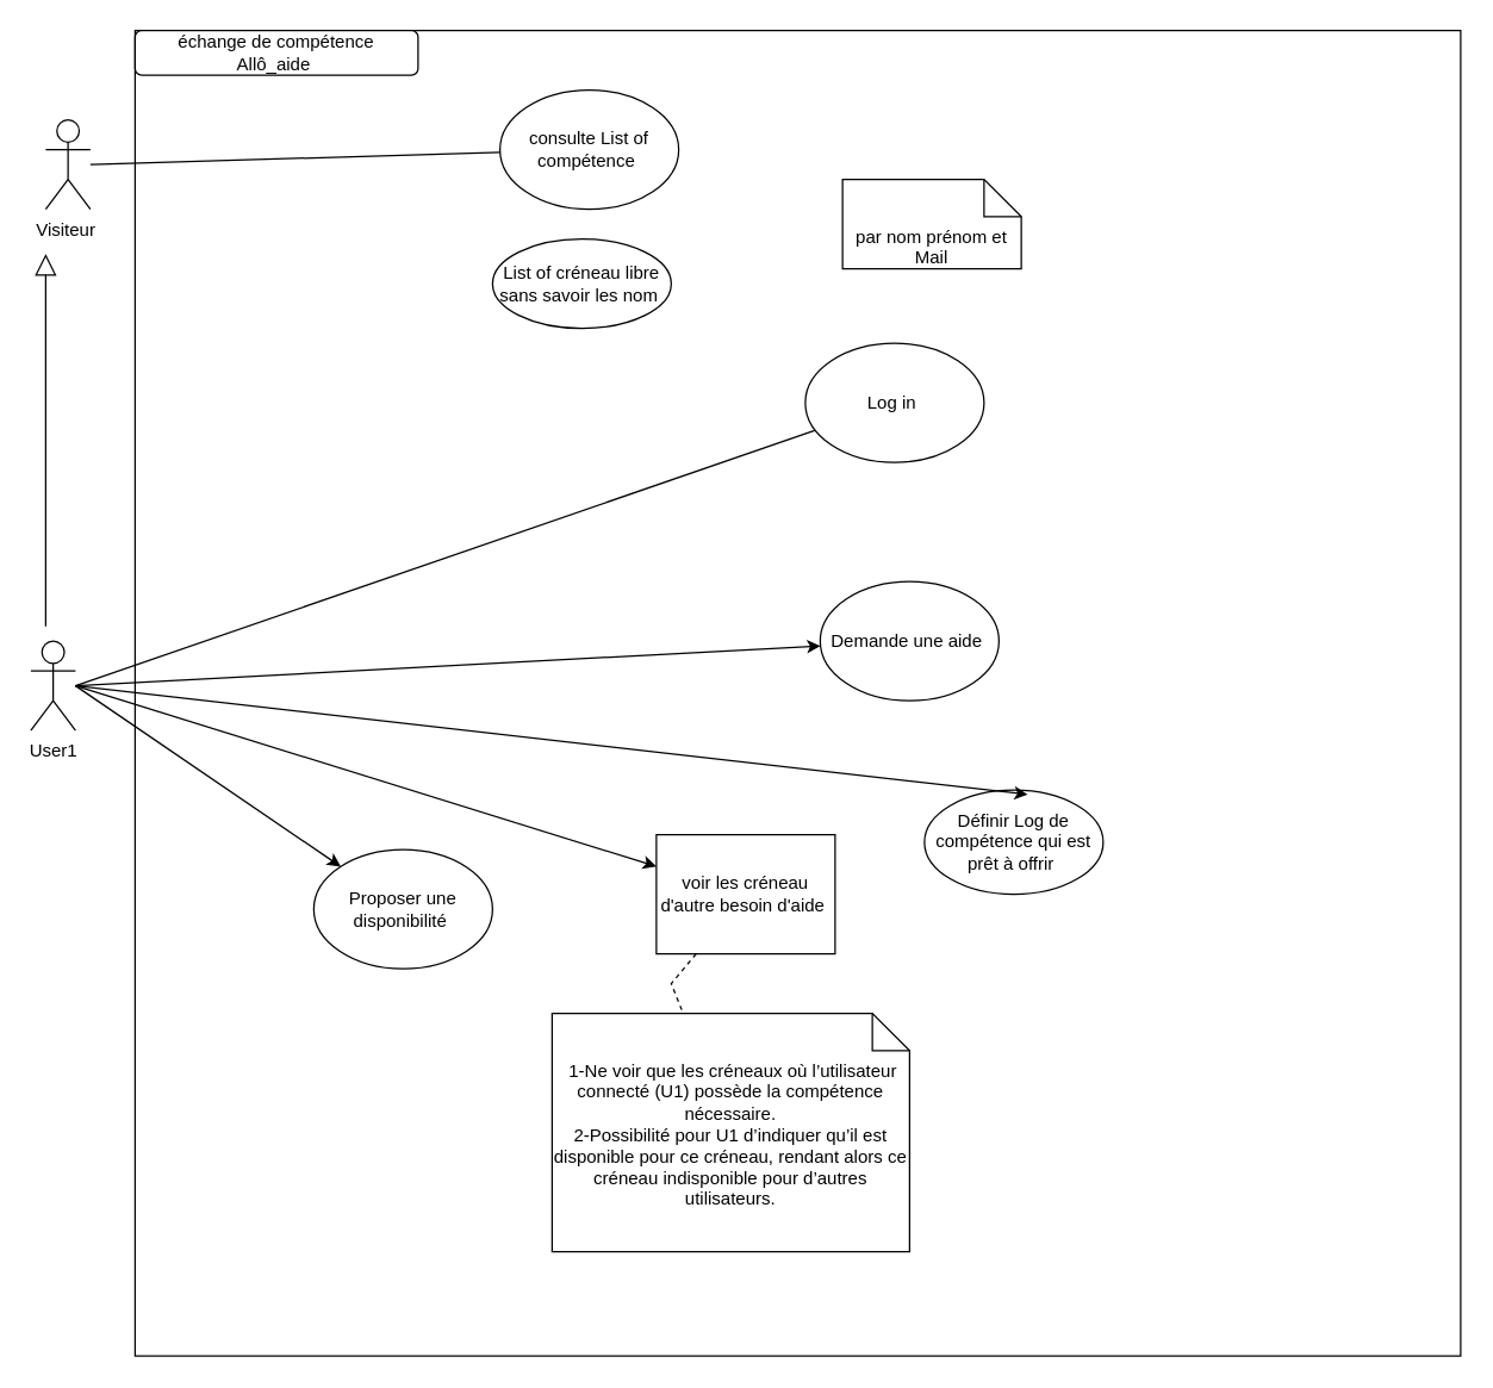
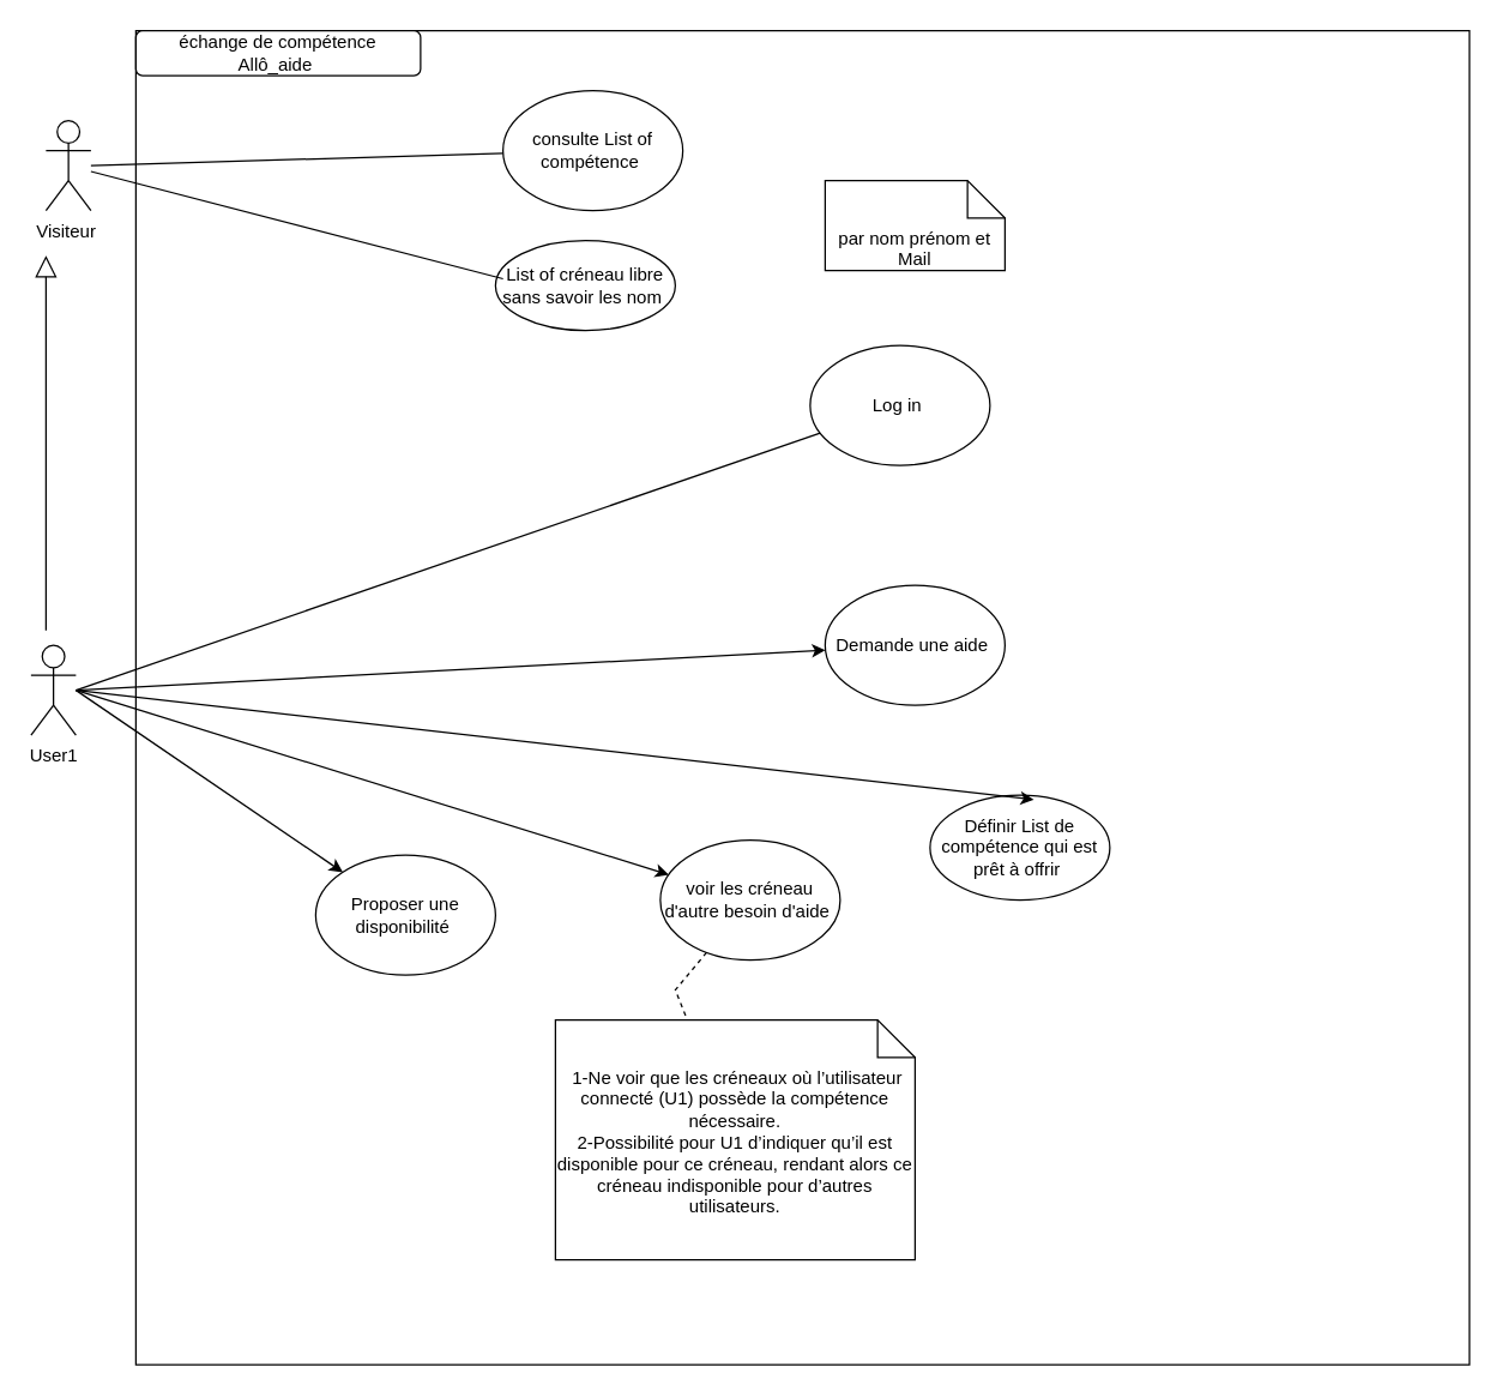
  <mxCell id="0" />
  <mxCell id="1" parent="0" />
  <mxCell id="2" value="" style="whiteSpace=wrap;html=1;aspect=fixed;" parent="1" vertex="1"><mxGeometry x="90" width="890" height="890" as="geometry" y="20" /></mxCell>
  <mxCell id="3" value="Visiteur&amp;nbsp;" style="shape=umlActor;verticalLabelPosition=bottom;verticalAlign=top;html=1;outlineConnect=0;" parent="1" vertex="1"><mxGeometry x="30" y="80" width="30" height="60" as="geometry" /></mxCell>
  <mxCell id="4" value="consulte List of compétence&amp;nbsp;" style="ellipse;whiteSpace=wrap;html=1;" parent="1" vertex="1"><mxGeometry x="335" y="60" width="120" height="80" as="geometry" /></mxCell>
  <mxCell id="5" value="List of créneau libre sans savoir les nom&amp;nbsp;" style="ellipse;whiteSpace=wrap;html=1;" parent="1" vertex="1"><mxGeometry x="330" y="160" width="120" height="60" as="geometry" /></mxCell>
  <mxCell id="6" value="User1" style="shape=umlActor;verticalLabelPosition=bottom;verticalAlign=top;html=1;outlineConnect=0;" parent="1" vertex="1"><mxGeometry x="20" y="430" width="30" height="60" as="geometry" /></mxCell>
  <mxCell id="7" value="Log in&amp;nbsp;" style="ellipse;whiteSpace=wrap;html=1;" parent="1" vertex="1"><mxGeometry x="540" y="230" width="120" height="80" as="geometry" /></mxCell>
  <mxCell id="8" value="Demande une aide&amp;nbsp;" style="ellipse;whiteSpace=wrap;html=1;" parent="1" vertex="1"><mxGeometry x="550" y="390" width="120" height="80" as="geometry" /></mxCell>
  <mxCell id="9" value="" style="endArrow=classic;html=1;rounded=0;" parent="1" target="8" edge="1"><mxGeometry width="50" height="50" relative="1" as="geometry"><mxPoint x="50" y="460" as="sourcePoint" /><mxPoint x="450" y="370" as="targetPoint" /></mxGeometry></mxCell>
- <mxCell id="10" value="Définir Log de compétence qui est prêt à offrir&amp;nbsp;" style="ellipse;whiteSpace=wrap;html=1;direction=south;" parent="1" vertex="1"><mxGeometry x="620" y="530" width="120" height="70" as="geometry" /></mxCell>
+ <mxCell id="10" value="Définir List de compétence qui est prêt à offrir&amp;nbsp;" style="ellipse;whiteSpace=wrap;html=1;direction=south;" parent="1" vertex="1"><mxGeometry x="620" y="530" width="120" height="70" as="geometry" /></mxCell>
  <mxCell id="11" value="" style="endArrow=classic;html=1;rounded=0;entryX=0.043;entryY=0.422;entryDx=0;entryDy=0;entryPerimeter=0;" parent="1" target="10" edge="1"><mxGeometry width="50" height="50" relative="1" as="geometry"><mxPoint x="50" y="460" as="sourcePoint" /><mxPoint x="450" y="370" as="targetPoint" /></mxGeometry></mxCell>
  <mxCell id="12" value="" style="endArrow=block;endFill=0;endSize=12;html=1;rounded=0;" parent="1" edge="1"><mxGeometry width="160" relative="1" as="geometry"><mxPoint x="30" y="420" as="sourcePoint" /><mxPoint x="30" y="170" as="targetPoint" /></mxGeometry></mxCell>
  <mxCell id="13" value="échange de compétence&lt;div&gt;Allô_aide&amp;nbsp;&lt;/div&gt;" style="rounded=1;whiteSpace=wrap;html=1;" parent="1" vertex="1"><mxGeometry x="90" width="190" height="30" as="geometry" y="20" /></mxCell>
- <mxCell id="14" value="par nom prénom et Mail" style="shape=note2;boundedLbl=1;whiteSpace=wrap;html=1;size=25;verticalAlign=top;align=center;" parent="1" vertex="1"><mxGeometry x="565" y="120" width="120" height="60" as="geometry" /></mxCell>
- <mxCell id="15" value="voir les créneau d'autre besoin d'aide&amp;nbsp;" style="whiteSpace=wrap;html=1;rounded=0;" parent="1" vertex="1"><mxGeometry x="440" y="560" width="120" height="80" as="geometry" /></mxCell>
+ <mxCell id="14" value="par nom prénom et Mail" style="shape=note2;boundedLbl=1;whiteSpace=wrap;html=1;size=25;verticalAlign=top;align=center;" parent="1" vertex="1"><mxGeometry x="550" y="120" width="120" height="60" as="geometry" /></mxCell>
+ <mxCell id="15" value="voir les créneau d'autre besoin d'aide&amp;nbsp;" style="ellipse;whiteSpace=wrap;html=1;" parent="1" vertex="1"><mxGeometry x="440" y="560" width="120" height="80" as="geometry" /></mxCell>
  <mxCell id="16" value="" style="endArrow=classic;html=1;rounded=0;" parent="1" target="15" edge="1"><mxGeometry width="50" height="50" relative="1" as="geometry"><mxPoint x="50" y="460" as="sourcePoint" /><mxPoint x="430" y="370" as="targetPoint" /></mxGeometry></mxCell>
  <mxCell id="17" value="Proposer une disponibilité&amp;nbsp;" style="ellipse;whiteSpace=wrap;html=1;" parent="1" vertex="1"><mxGeometry x="210" y="570" width="120" height="80" as="geometry" /></mxCell>
  <mxCell id="18" value="" style="endArrow=classic;html=1;rounded=0;" parent="1" target="17" edge="1"><mxGeometry width="50" height="50" relative="1" as="geometry"><mxPoint x="50" y="460" as="sourcePoint" /><mxPoint x="390" y="390" as="targetPoint" /></mxGeometry></mxCell>
  <mxCell id="19" value="&lt;div&gt;&amp;nbsp;1-&lt;span style=&quot;background-color: transparent; white-space-collapse: preserve; text-align: left; font-family: Arial, sans-serif;&quot;&gt;&lt;font style=&quot;font-size: 12px;&quot;&gt;Ne voir que les créneaux où l’utilisateur connecté (U1) possède la compétence nécessaire.&lt;/font&gt;&lt;/span&gt;&lt;/div&gt;&lt;div&gt;&lt;span style=&quot;background-color: transparent; white-space-collapse: preserve; font-family: Arial, sans-serif;&quot;&gt;&lt;font style=&quot;font-size: 12px;&quot;&gt;2-Possibilité pour U1 d’indiquer qu’il est disponible pour ce créneau, rendant alors ce créneau indisponible pour d’autres utilisateurs.&lt;/font&gt;&lt;/span&gt;&lt;/div&gt;" style="shape=note2;boundedLbl=1;whiteSpace=wrap;html=1;size=25;verticalAlign=top;align=center;" parent="1" vertex="1"><mxGeometry x="370" y="680" width="240" height="160" as="geometry" /></mxCell>
  <mxCell id="20" value="" style="endArrow=none;dashed=1;html=1;rounded=0;" parent="1" source="15" target="19" edge="1"><mxGeometry width="50" height="50" relative="1" as="geometry"><mxPoint x="652" y="406" as="sourcePoint" /><mxPoint x="668" y="389" as="targetPoint" /><Array as="points"><mxPoint x="450" y="660" /></Array></mxGeometry></mxCell>
  <mxCell id="21" value="" style="endArrow=none;html=1;rounded=0;" edge="1" parent="1" target="4"><mxGeometry width="50" height="50" relative="1" as="geometry"><mxPoint x="60" y="110" as="sourcePoint" /><mxPoint x="580" y="100" as="targetPoint" /></mxGeometry></mxCell>
  <mxCell id="22" value="" style="endArrow=none;html=1;rounded=0;" edge="1" parent="1" target="7"><mxGeometry width="50" height="50" relative="1" as="geometry"><mxPoint x="50" y="460" as="sourcePoint" /><mxPoint x="580" y="200" as="targetPoint" /></mxGeometry></mxCell>
+ <mxCell id="23" value="" style="endArrow=none;html=1;rounded=0;entryX=0.042;entryY=0.425;entryDx=0;entryDy=0;entryPerimeter=0;" edge="1" parent="1" source="3" target="5"><mxGeometry width="50" height="50" relative="1" as="geometry"><mxPoint x="530" y="250" as="sourcePoint" /><mxPoint x="580" y="200" as="targetPoint" /></mxGeometry></mxCell>
